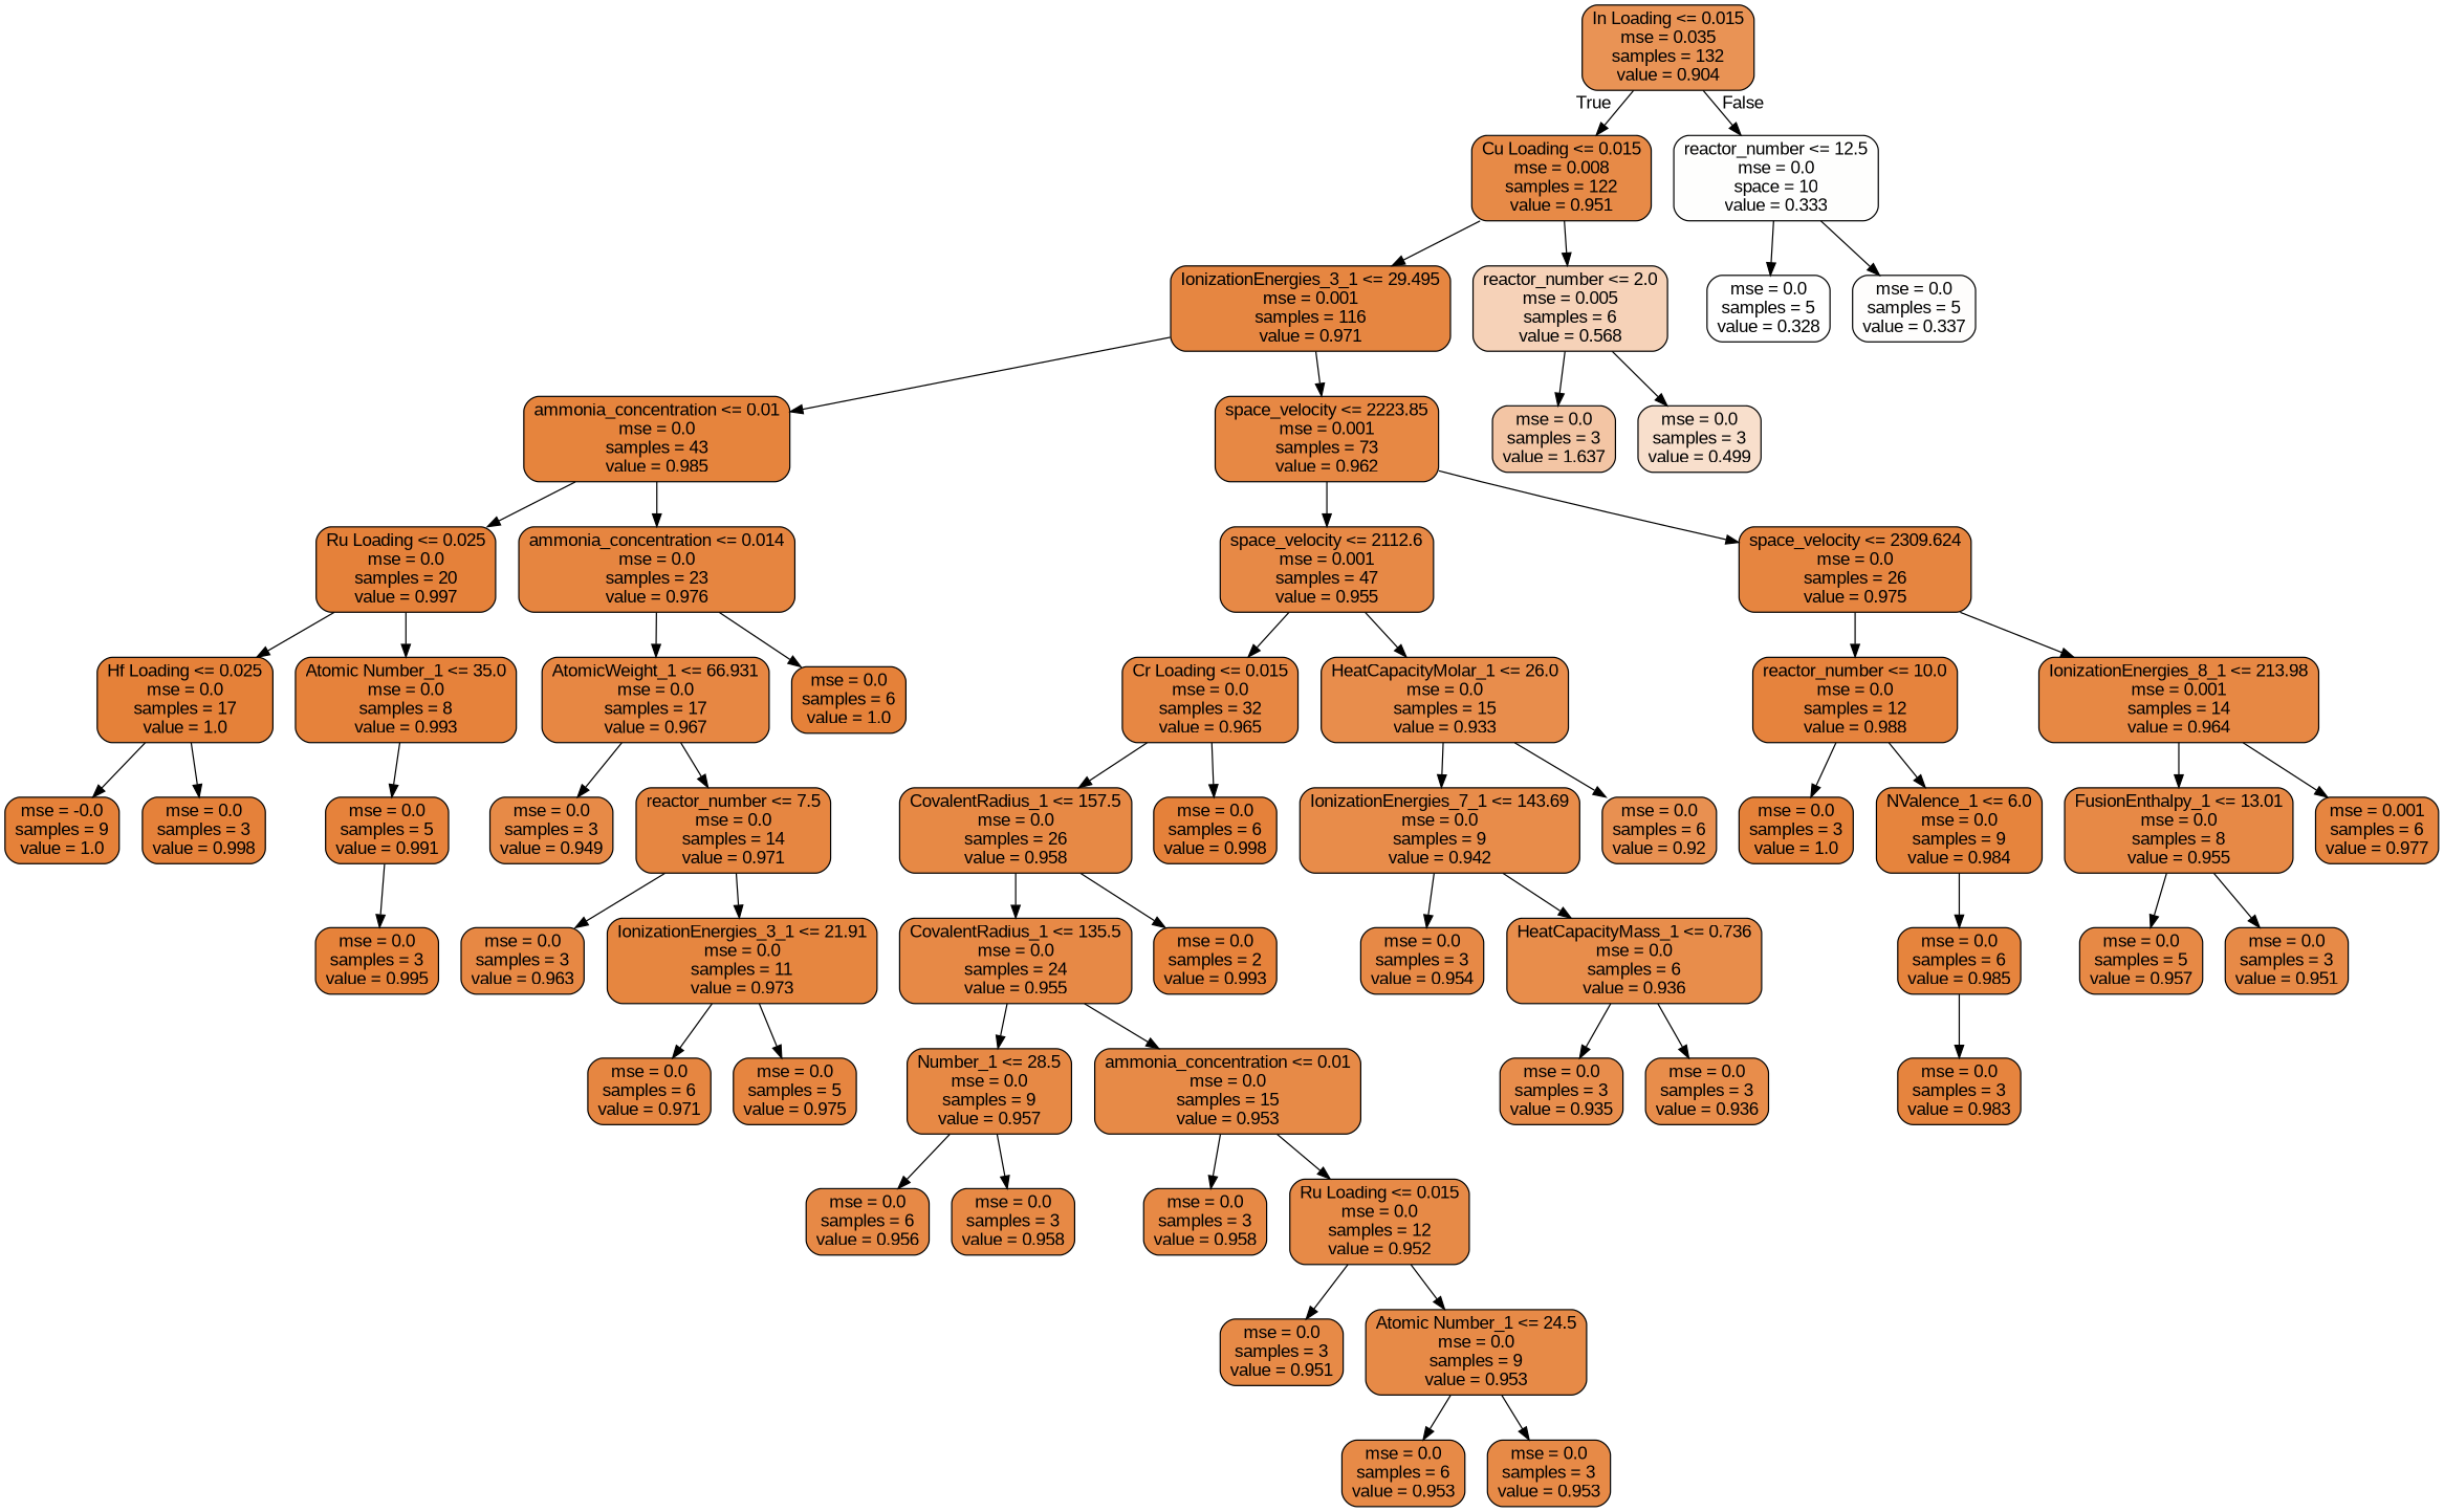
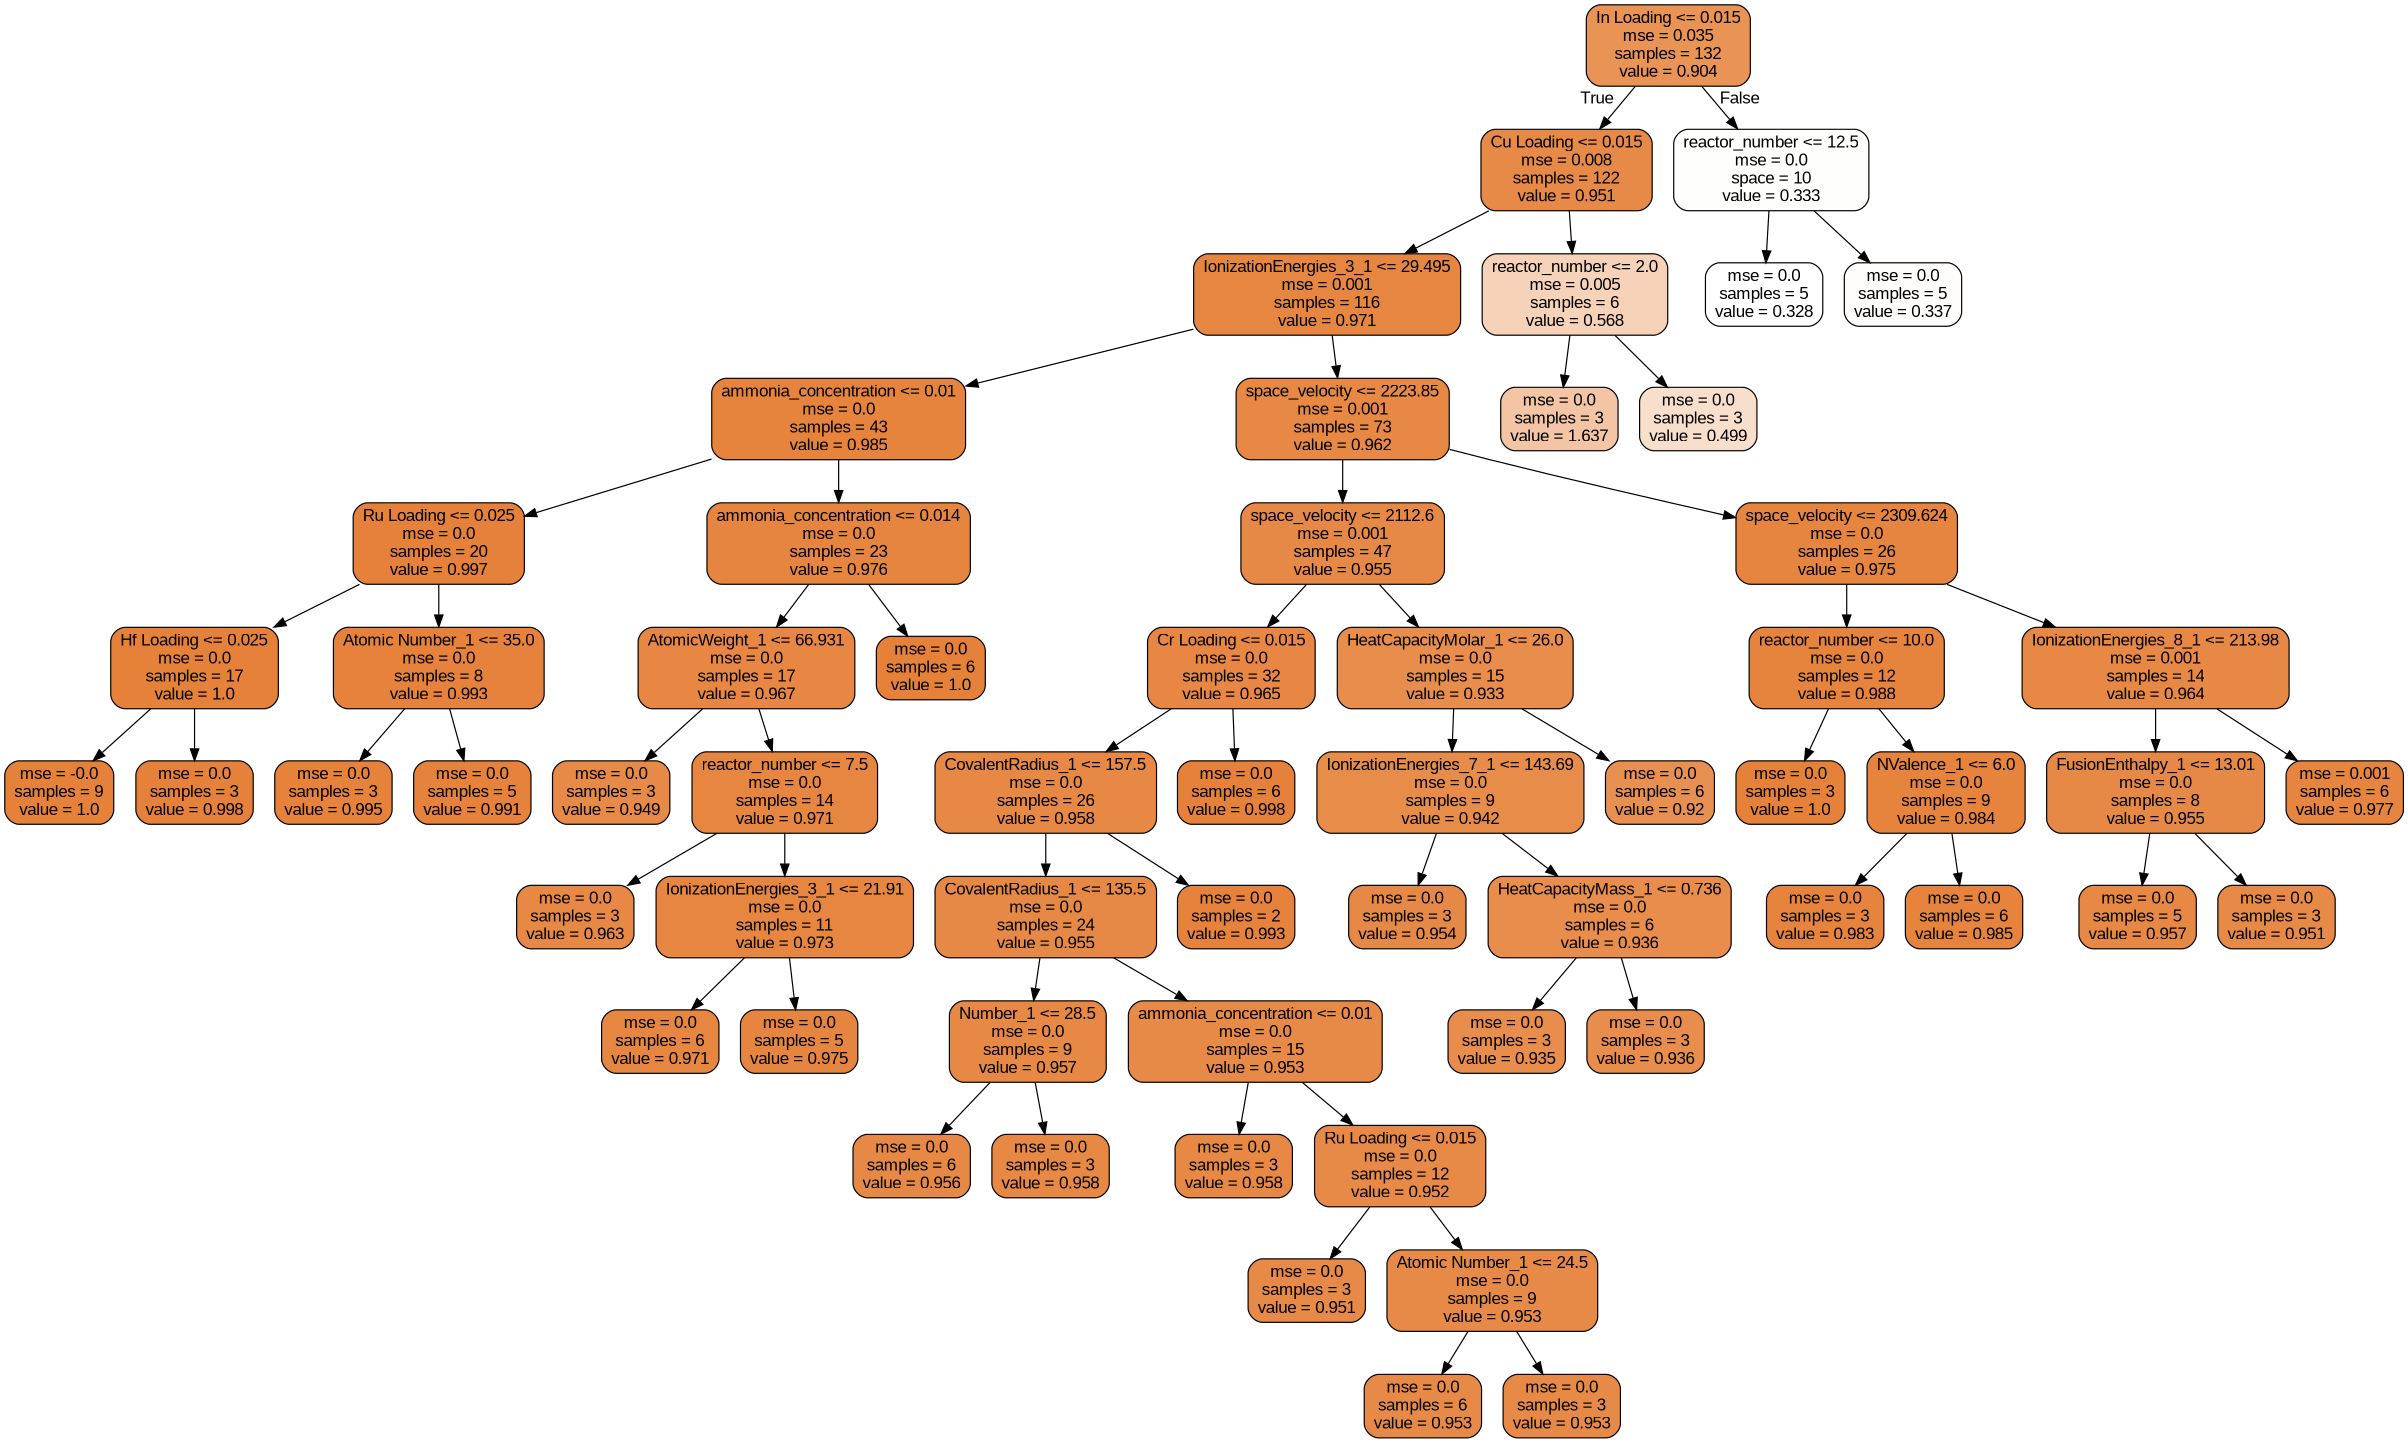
  digraph {
    fontname="Liberation Sans"
    node [color=black fillcolor="#e58139ee" fontname="Liberation Sans" shape=box style="filled, rounded"]
    edge [fontname="Liberation Sans"]
    n1 [fillcolor="#e58139db" label="In Loading <= 0.015\nmse = 0.035\nsamples = 132\nvalue = 0.904"]
    n2 [fillcolor="#e58139ec" label="Cu Loading <= 0.015\nmse = 0.008\nsamples = 122\nvalue = 0.951"]
    n3 [fillcolor="#e5813902" label="reactor_number <= 12.5\nmse = 0.0\nspace = 10\nvalue = 0.333"]
    n4 [fillcolor="#e58139f4" label="IonizationEnergies_3_1 <= 29.495\nmse = 0.001\nsamples = 116\nvalue = 0.971"]
    n5 [fillcolor="#e581395b" label="reactor_number <= 2.0\nmse = 0.005\nsamples = 6\nvalue = 0.568"]
    n6 [fillcolor="#e5813900" label="mse = 0.0\nsamples = 5\nvalue = 0.328"]
    n7 [fillcolor="#e5813903" label="mse = 0.0\nsamples = 5\nvalue = 0.337"]
    n8 [fillcolor="#e58139f9" label="ammonia_concentration <= 0.01\nmse = 0.0\nsamples = 43\nvalue = 0.985"]
    n9 [fillcolor="#e58139f1" label="space_velocity <= 2223.85\nmse = 0.001\nsamples = 73\nvalue = 0.962"]
    n10 [fillcolor="#e5813975" label="mse = 0.0\nsamples = 3\nvalue = 1.637"]
    n11 [fillcolor="#e5813941" label="mse = 0.0\nsamples = 3\nvalue = 0.499"]
    n12 [fillcolor="#e58139fe" label="Ru Loading <= 0.025\nmse = 0.0\nsamples = 20\nvalue = 0.997"]
    n13 [fillcolor="#e58139f6" label="ammonia_concentration <= 0.014\nmse = 0.0\nsamples = 23\nvalue = 0.976"]
    n14 [label="space_velocity <= 2112.6\nmse = 0.001\nsamples = 47\nvalue = 0.955"]
    n15 [fillcolor="#e58139f6" label="space_velocity <= 2309.624\nmse = 0.0\nsamples = 26\nvalue = 0.975"]
    n16 [fillcolor="#e58139ff" label="Hf Loading <= 0.025\nmse = 0.0\nsamples = 17\nvalue = 1.0"]
    n17 [fillcolor="#e58139fc" label="Atomic Number_1 <= 35.0\nmse = 0.0\nsamples = 8\nvalue = 0.993"]
    n18 [fillcolor="#e58139f2" label="AtomicWeight_1 <= 66.931\nmse = 0.0\nsamples = 17\nvalue = 0.967"]
    n19 [fillcolor="#e58139ff" label="mse = 0.0\nsamples = 6\nvalue = 1.0"]
    n20 [fillcolor="#e58139ff" label="mse = -0.0\nsamples = 9\nvalue = 1.0"]
    n21 [fillcolor="#e58139fe" label="mse = 0.0\nsamples = 3\nvalue = 0.998"]
    n22 [fillcolor="#e58139fd" label="mse = 0.0\nsamples = 3\nvalue = 0.995"]
    n23 [fillcolor="#e58139fc" label="mse = 0.0\nsamples = 5\nvalue = 0.991"]
    n24 [fillcolor="#e58139ec" label="mse = 0.0\nsamples = 3\nvalue = 0.949"]
    n25 [fillcolor="#e58139f4" label="reactor_number <= 7.5\nmse = 0.0\nsamples = 14\nvalue = 0.971"]
    n26 [fillcolor="#e58139f1" label="mse = 0.0\nsamples = 3\nvalue = 0.963"]
    n27 [fillcolor="#e58139f5" label="IonizationEnergies_3_1 <= 21.91\nmse = 0.0\nsamples = 11\nvalue = 0.973"]
    n28 [fillcolor="#e58139f4" label="mse = 0.0\nsamples = 6\nvalue = 0.971"]
    n29 [fillcolor="#e58139f6" label="mse = 0.0\nsamples = 5\nvalue = 0.975"]
    n30 [fillcolor="#e58139f2" label="Cr Loading <= 0.015\nmse = 0.0\nsamples = 32\nvalue = 0.965"]
    n31 [fillcolor="#e58139e6" label="HeatCapacityMolar_1 <= 26.0\nmse = 0.0\nsamples = 15\nvalue = 0.933"]
    n32 [fillcolor="#e58139fa" label="reactor_number <= 10.0\nmse = 0.0\nsamples = 12\nvalue = 0.988"]
    n33 [fillcolor="#e58139f1" label="IonizationEnergies_8_1 <= 213.98\nmse = 0.001\nsamples = 14\nvalue = 0.964"]
    n34 [fillcolor="#e58139ef" label="CovalentRadius_1 <= 157.5\nmse = 0.0\nsamples = 26\nvalue = 0.958"]
    n35 [fillcolor="#e58139fe" label="mse = 0.0\nsamples = 6\nvalue = 0.998"]
    n36 [fillcolor="#e58139e9" label="IonizationEnergies_7_1 <= 143.69\nmse = 0.0\nsamples = 9\nvalue = 0.942"]
    n37 [fillcolor="#e58139e0" label="mse = 0.0\nsamples = 6\nvalue = 0.92"]
    n38 [label="CovalentRadius_1 <= 135.5\nmse = 0.0\nsamples = 24\nvalue = 0.955"]
    n39 [fillcolor="#e58139fc" label="mse = 0.0\nsamples = 2\nvalue = 0.993"]
    n40 [fillcolor="#e58139ef" label="Number_1 <= 28.5\nmse = 0.0\nsamples = 9\nvalue = 0.957"]
    n41 [fillcolor="#e58139ed" label="ammonia_concentration <= 0.01\nmse = 0.0\nsamples = 15\nvalue = 0.953"]
    n42 [label="mse = 0.0\nsamples = 6\nvalue = 0.956"]
    n43 [fillcolor="#e58139ef" label="mse = 0.0\nsamples = 3\nvalue = 0.958"]
    n44 [fillcolor="#e58139ef" label="mse = 0.0\nsamples = 3\nvalue = 0.958"]
    n45 [fillcolor="#e58139ed" label="Ru Loading <= 0.015\nmse = 0.0\nsamples = 12\nvalue = 0.952"]
    n46 [fillcolor="#e58139ec" label="mse = 0.0\nsamples = 3\nvalue = 0.951"]
    n47 [fillcolor="#e58139ed" label="Atomic Number_1 <= 24.5\nmse = 0.0\nsamples = 9\nvalue = 0.953"]
    n48 [fillcolor="#e58139ed" label="mse = 0.0\nsamples = 6\nvalue = 0.953"]
    n49 [fillcolor="#e58139ed" label="mse = 0.0\nsamples = 3\nvalue = 0.953"]
    n50 [label="mse = 0.0\nsamples = 3\nvalue = 0.954"]
    n51 [fillcolor="#e58139e7" label="HeatCapacityMass_1 <= 0.736\nmse = 0.0\nsamples = 6\nvalue = 0.936"]
    n52 [fillcolor="#e58139e6" label="mse = 0.0\nsamples = 3\nvalue = 0.935"]
    n53 [fillcolor="#e58139e7" label="mse = 0.0\nsamples = 3\nvalue = 0.936"]
    n54 [fillcolor="#e58139ff" label="mse = 0.0\nsamples = 3\nvalue = 1.0"]
    n55 [fillcolor="#e58139f9" label="NValence_1 <= 6.0\nmse = 0.0\nsamples = 9\nvalue = 0.984"]
    n56 [label="FusionEnthalpy_1 <= 13.01\nmse = 0.0\nsamples = 8\nvalue = 0.955"]
    n57 [fillcolor="#e58139f6" label="mse = 0.001\nsamples = 6\nvalue = 0.977"]
    n58 [fillcolor="#e58139f8" label="mse = 0.0\nsamples = 3\nvalue = 0.983"]
    n59 [fillcolor="#e58139f9" label="mse = 0.0\nsamples = 6\nvalue = 0.985"]
    n60 [fillcolor="#e58139ef" label="mse = 0.0\nsamples = 5\nvalue = 0.957"]
    n61 [fillcolor="#e58139ec" label="mse = 0.0\nsamples = 3\nvalue = 0.951"]
    n1 -> n2 [headlabel=True labelangle=45 labeldistance=2.5]
    n1 -> n3 [headlabel=False labelangle=-45 labeldistance=2.5]
    n2 -> n4
    n2 -> n5
    n3 -> n6
    n3 -> n7
    n4 -> n8
    n4 -> n9
    n5 -> n10
    n5 -> n11
    n8 -> n12
    n8 -> n13
    n9 -> n14
    n9 -> n15
    n12 -> n16
    n12 -> n17
    n13 -> n18
    n13 -> n19
    n14 -> n30
    n14 -> n31
    n15 -> n32
    n15 -> n33
    n16 -> n20
    n16 -> n21
-   n23 -> n22
+   n17 -> n22
    n17 -> n23
    n18 -> n24
    n18 -> n25
    n25 -> n26
    n25 -> n27
    n27 -> n28
    n27 -> n29
    n30 -> n34
    n30 -> n35
    n31 -> n36
    n31 -> n37
    n32 -> n54
    n32 -> n55
    n33 -> n56
    n33 -> n57
    n34 -> n38
    n34 -> n39
    n36 -> n50
    n36 -> n51
    n38 -> n40
    n38 -> n41
    n40 -> n42
    n40 -> n43
    n41 -> n44
    n41 -> n45
    n45 -> n46
    n45 -> n47
    n47 -> n48
    n47 -> n49
    n51 -> n52
    n51 -> n53
-   n59 -> n58
+   n55 -> n58
    n55 -> n59
    n56 -> n60
    n56 -> n61
  }
